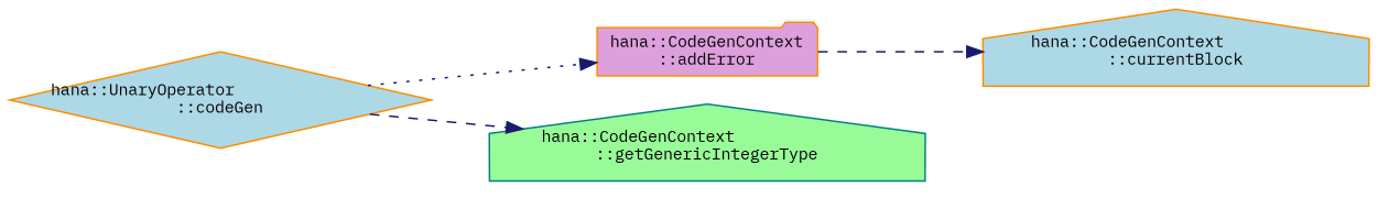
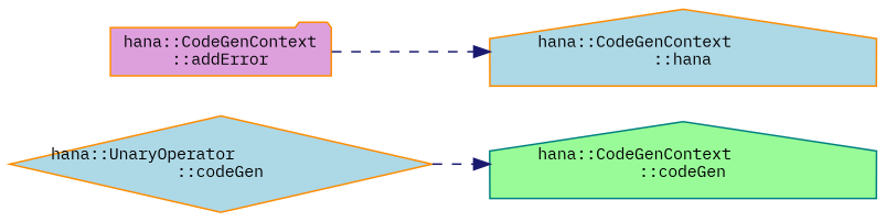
  digraph {
    fontname="IBM Plex Mono"
    rankdir=LR
    node [color=darkorange fillcolor=lightblue fontname="IBM Plex Mono" fontsize=10 shape=house style=filled]
    edge [color=midnightblue fontname="IBM Plex Mono" fontsize=10 labelfontname=Helvetica labelfontsize=10 style=dashed]
    n1 [fontcolor=black height=0.2 label="hana::UnaryOperator\l::codeGen" shape=diamond width=0.4]
    n2 [fillcolor=plum height=0.2 label="hana::CodeGenContext\l::addError" shape=folder width=0.4]
-   n3 [color=teal fillcolor=palegreen height=0.2 label="hana::CodeGenContext\l::getGenericIntegerType" width=0.4]
-   n4 [height=0.2 label="hana::CodeGenContext\l::currentBlock" width=0.4]
-   n1 -> n2 [style=dotted]
+   n3 [color=teal fillcolor=palegreen height=0.2 label="hana::CodeGenContext\l::codeGen" width=0.4]
+   n4 [height=0.2 label="hana::CodeGenContext\l::hana" width=0.4]
    n1 -> n3
    n2 -> n4
  }
